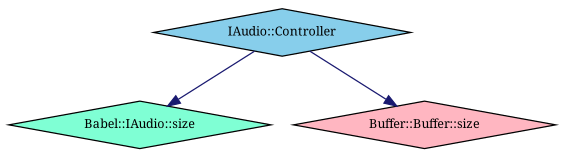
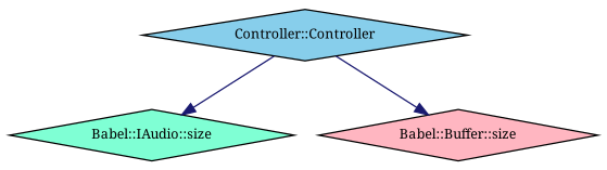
  digraph {
    fontname="Noto Serif"
    rankdir=TB
    node [color=black fontname="Noto Serif" fontsize=10 shape=diamond style=filled]
    edge [color=midnightblue fontname="Noto Serif" fontsize=10 labelfontname=Helvetica labelfontsize=10 style=solid]
-   n1 [fillcolor=skyblue fontcolor=black height=0.2 label="IAudio::Controller" width=0.4]
+   n1 [fillcolor=skyblue fontcolor=black height=0.2 label="Controller::Controller" width=0.4]
    n2 [fillcolor=aquamarine height=0.2 label="Babel::IAudio::size" width=0.4]
-   n3 [fillcolor=lightpink height=0.2 label="Buffer::Buffer::size" width=0.4]
+   n3 [fillcolor=lightpink height=0.2 label="Babel::Buffer::size" width=0.4]
    n1 -> n2
    n1 -> n3
  }
